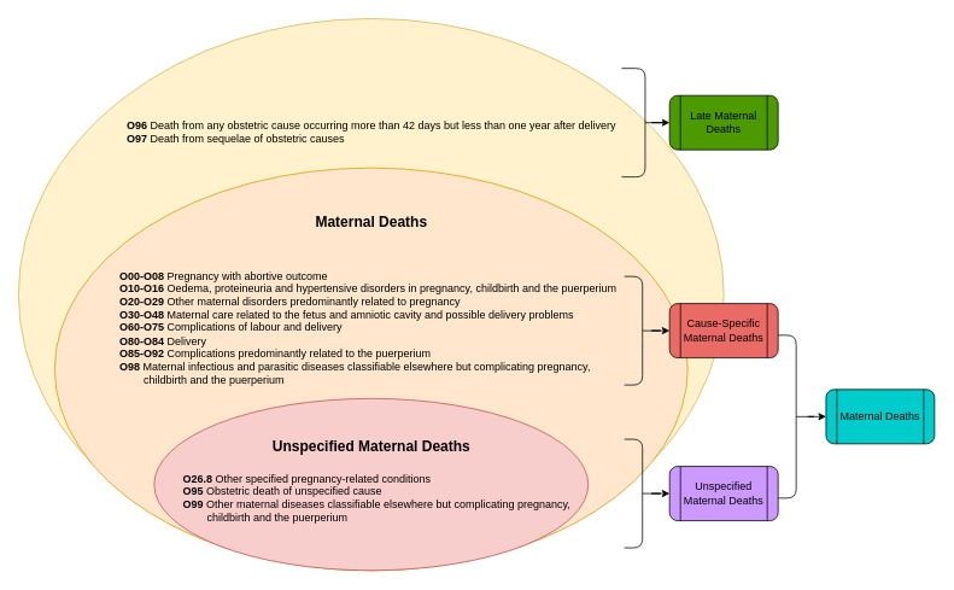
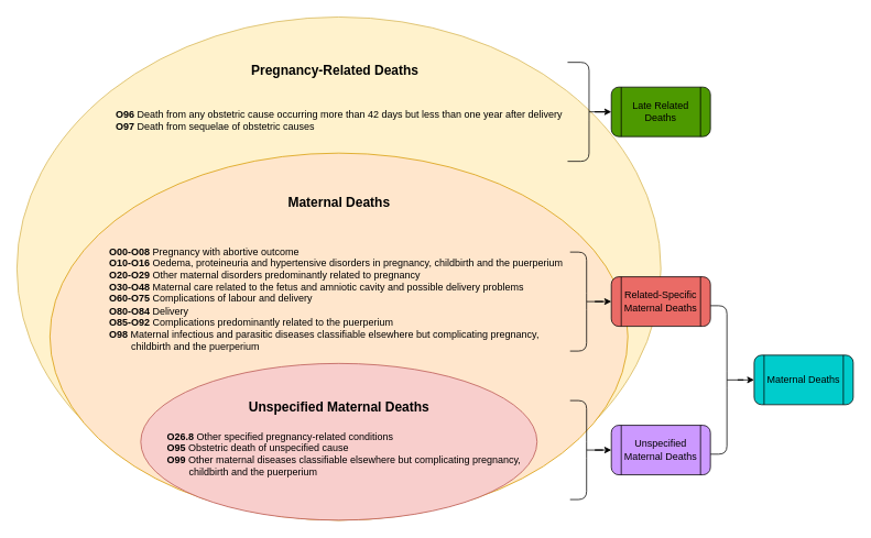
  <mxCell id="0" />
  <mxCell id="1" parent="0" />
  <mxCell id="2" value="" style="ellipse;whiteSpace=wrap;html=1;fillColor=#fff2cc;strokeColor=#d6b656;" parent="1" vertex="1"><mxGeometry x="20" y="20" width="780" height="610" as="geometry" /></mxCell>
  <mxCell id="3" value="&lt;b&gt;O96&lt;/b&gt; Death from any obstetric cause occurring more than&amp;nbsp;&lt;span style=&quot;background-color: initial;&quot;&gt;42 days&amp;nbsp;&lt;/span&gt;&lt;span style=&quot;background-color: initial; text-align: left;&quot;&gt;but less than one year after delivery&lt;br&gt;&lt;/span&gt;&lt;div style=&quot;text-align: left;&quot;&gt;&lt;span style=&quot;background-color: initial;&quot;&gt;&lt;b&gt;O97&lt;/b&gt; Death from sequelae of obstetric causes&lt;/span&gt;&lt;/div&gt;" style="text;html=1;align=center;verticalAlign=middle;resizable=0;points=[];autosize=1;strokeColor=none;fillColor=none;" parent="1" vertex="1"><mxGeometry x="130" y="125" width="560" height="40" as="geometry" /></mxCell>
+ <mxCell id="4" value="&lt;b&gt;&lt;font style=&quot;font-size: 16px;&quot;&gt;Pregnancy-Related Deaths&lt;/font&gt;&lt;/b&gt;" style="text;html=1;align=center;verticalAlign=middle;resizable=0;points=[];autosize=1;strokeColor=none;fillColor=none;" parent="1" vertex="1"><mxGeometry x="290" y="70" width="230" height="30" as="geometry" /></mxCell>
  <mxCell id="5" value="" style="ellipse;whiteSpace=wrap;html=1;fillColor=#ffe6cc;strokeColor=#d79b00;" parent="1" vertex="1"><mxGeometry x="60" y="185" width="700" height="445" as="geometry" /></mxCell>
  <mxCell id="6" value="&lt;b&gt;O00-O08&lt;/b&gt; Pregnancy with abortive outcome&lt;br&gt;&lt;b&gt;O10-O16&lt;/b&gt; Oedema, proteineuria and hypertensive disorders in pregnancy, childbirth and the puerperium&lt;br&gt;&lt;b&gt;O20-O29 &lt;/b&gt;Other maternal disorders predominantly related to pregnancy&amp;nbsp;&lt;br&gt;&lt;b&gt;O30-O48&lt;/b&gt; Maternal care related to the fetus and amniotic cavity and possible delivery problems&lt;br&gt;&lt;b&gt;O60-O75&lt;/b&gt; Complications of labour and delivery&lt;br&gt;&lt;b&gt;O80-O84&lt;/b&gt; Delivery&lt;br&gt;&lt;b&gt;O85-O92 &lt;/b&gt;Complications predominantly related to the puerperium&lt;br&gt;&lt;b&gt;O98&lt;/b&gt; Maternal infectious and parasitic diseases classifiable elsewhere but complicating pregnancy,&amp;nbsp;&lt;br&gt;&lt;span style=&quot;white-space: pre;&quot;&gt;&#09;&lt;/span&gt;childbirth and the puerperium" style="text;html=1;align=left;verticalAlign=middle;resizable=0;points=[];autosize=1;strokeColor=none;fillColor=none;" parent="1" vertex="1"><mxGeometry x="130" y="292" width="570" height="140" as="geometry" /></mxCell>
  <mxCell id="7" value="" style="ellipse;whiteSpace=wrap;html=1;fillColor=#f8cecc;strokeColor=#b85450;" parent="1" vertex="1"><mxGeometry x="170" y="440" width="480" height="190" as="geometry" /></mxCell>
  <mxCell id="8" value="&lt;b&gt;&lt;font style=&quot;font-size: 16px;&quot;&gt;Maternal Deaths&lt;/font&gt;&lt;/b&gt;" style="text;html=1;align=center;verticalAlign=middle;resizable=0;points=[];autosize=1;strokeColor=none;fillColor=none;" parent="1" vertex="1"><mxGeometry x="335" y="230" width="150" height="30" as="geometry" /></mxCell>
  <mxCell id="9" value="&lt;b&gt;O26.8 &lt;/b&gt;Other specified pregnancy-related conditions&lt;br&gt;&lt;div style=&quot;&quot;&gt;&lt;b style=&quot;border-color: var(--border-color);&quot;&gt;O95&amp;nbsp;&lt;/b&gt;Obstetric death of unspecified cause&lt;br style=&quot;border-color: var(--border-color);&quot;&gt;&lt;/div&gt;&lt;div style=&quot;&quot;&gt;&lt;b&gt;O99&lt;/b&gt; Other maternal diseases classifiable elsewhere but complicating pregnancy,&amp;nbsp;&lt;/div&gt;&lt;div style=&quot;&quot;&gt;&lt;span style=&quot;background-color: initial;&quot;&gt;&lt;span style=&quot;&quot;&gt;&lt;span style=&quot;white-space: pre;&quot;&gt;&amp;nbsp;&amp;nbsp;&amp;nbsp;&amp;nbsp;    &lt;/span&gt;&lt;/span&gt;childbirth and the&amp;nbsp;&lt;/span&gt;&lt;span style=&quot;background-color: initial;&quot;&gt;puerperium&lt;/span&gt;&lt;/div&gt;" style="text;html=1;align=left;verticalAlign=middle;resizable=0;points=[];autosize=1;strokeColor=none;fillColor=none;" parent="1" vertex="1"><mxGeometry x="200" y="515" width="460" height="70" as="geometry" /></mxCell>
  <mxCell id="10" value="&lt;span style=&quot;font-size: 16px;&quot;&gt;&lt;b&gt;Unspecified Maternal Deaths&lt;/b&gt;&lt;/span&gt;" style="text;html=1;align=center;verticalAlign=middle;resizable=0;points=[];autosize=1;strokeColor=none;fillColor=none;" parent="1" vertex="1"><mxGeometry x="290" y="478" width="240" height="30" as="geometry" /></mxCell>
  <mxCell id="11" value="" style="edgeStyle=orthogonalEdgeStyle;rounded=0;orthogonalLoop=1;jettySize=auto;html=1;" parent="1" source="12" target="13" edge="1"><mxGeometry relative="1" as="geometry" /></mxCell>
  <mxCell id="12" value="" style="shape=curlyBracket;whiteSpace=wrap;html=1;rounded=1;flipH=1;labelPosition=right;verticalLabelPosition=middle;align=left;verticalAlign=middle;size=0;" parent="1" vertex="1"><mxGeometry x="687" y="75" width="26" height="120" as="geometry" /></mxCell>
- <mxCell id="13" value="Late Maternal Deaths" style="shape=process;whiteSpace=wrap;html=1;backgroundOutline=1;align=center;rounded=1;fillColor=#4D9900;strokeColor=#000000;" parent="1" vertex="1"><mxGeometry x="740" y="105" width="120" height="60" as="geometry" /></mxCell>
+ <mxCell id="13" value="Late Related Deaths" style="shape=process;whiteSpace=wrap;html=1;backgroundOutline=1;align=center;rounded=1;fillColor=#4D9900;strokeColor=#000000;" parent="1" vertex="1"><mxGeometry x="740" y="105" width="120" height="60" as="geometry" /></mxCell>
  <mxCell id="14" value="" style="edgeStyle=orthogonalEdgeStyle;rounded=0;orthogonalLoop=1;jettySize=auto;html=1;" parent="1" source="15" target="16" edge="1"><mxGeometry relative="1" as="geometry" /></mxCell>
  <mxCell id="15" value="" style="shape=curlyBracket;whiteSpace=wrap;html=1;rounded=1;flipH=1;labelPosition=right;verticalLabelPosition=middle;align=left;verticalAlign=middle;size=0;" parent="1" vertex="1"><mxGeometry x="690" y="305" width="20" height="120" as="geometry" /></mxCell>
- <mxCell id="16" value="Cause-Specific Maternal Deaths" style="shape=process;whiteSpace=wrap;html=1;backgroundOutline=1;align=center;rounded=1;fillColor=#EA6B66;strokeColor=#000000;" parent="1" vertex="1"><mxGeometry x="740" y="335" width="120" height="60" as="geometry" /></mxCell>
+ <mxCell id="16" value="Related-Specific Maternal Deaths" style="shape=process;whiteSpace=wrap;html=1;backgroundOutline=1;align=center;rounded=1;fillColor=#EA6B66;strokeColor=#000000;" parent="1" vertex="1"><mxGeometry x="740" y="335" width="120" height="60" as="geometry" /></mxCell>
  <mxCell id="17" value="" style="edgeStyle=orthogonalEdgeStyle;rounded=0;orthogonalLoop=1;jettySize=auto;html=1;" parent="1" source="18" target="19" edge="1"><mxGeometry relative="1" as="geometry" /></mxCell>
  <mxCell id="18" value="" style="shape=curlyBracket;whiteSpace=wrap;html=1;rounded=1;flipH=1;labelPosition=right;verticalLabelPosition=middle;align=left;verticalAlign=middle;size=0;" parent="1" vertex="1"><mxGeometry x="690" y="485" width="20" height="120" as="geometry" /></mxCell>
  <mxCell id="19" value="Unspecified Maternal Deaths" style="shape=process;whiteSpace=wrap;html=1;backgroundOutline=1;align=center;rounded=1;fillColor=#CC99FF;strokeColor=#000000;" parent="1" vertex="1"><mxGeometry x="740" y="515" width="120" height="60" as="geometry" /></mxCell>
  <mxCell id="20" value="Maternal Deaths" style="shape=process;whiteSpace=wrap;html=1;backgroundOutline=1;align=center;rounded=1;fillColor=#00CCCC;strokeColor=#000000;" parent="1" vertex="1"><mxGeometry x="913" y="430" width="120" height="60" as="geometry" /></mxCell>
  <mxCell id="21" value="" style="edgeStyle=orthogonalEdgeStyle;rounded=0;orthogonalLoop=1;jettySize=auto;html=1;" parent="1" source="22" target="20" edge="1"><mxGeometry relative="1" as="geometry" /></mxCell>
  <mxCell id="22" value="" style="shape=curlyBracket;whiteSpace=wrap;html=1;rounded=1;flipH=1;labelPosition=right;verticalLabelPosition=middle;align=left;verticalAlign=middle;size=0;" parent="1" vertex="1"><mxGeometry x="860" y="370" width="20" height="180" as="geometry" /></mxCell>
